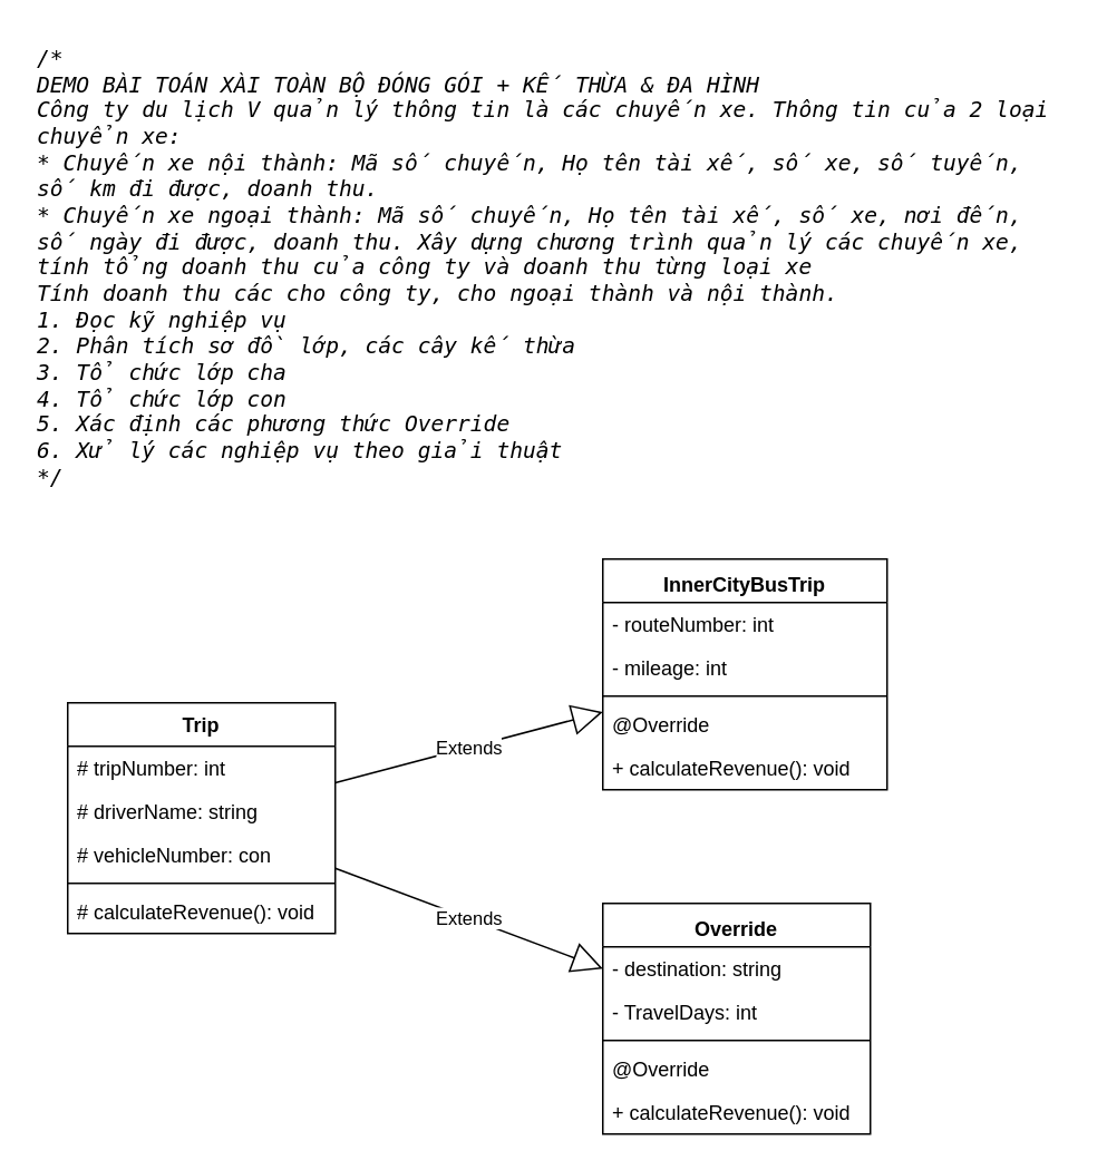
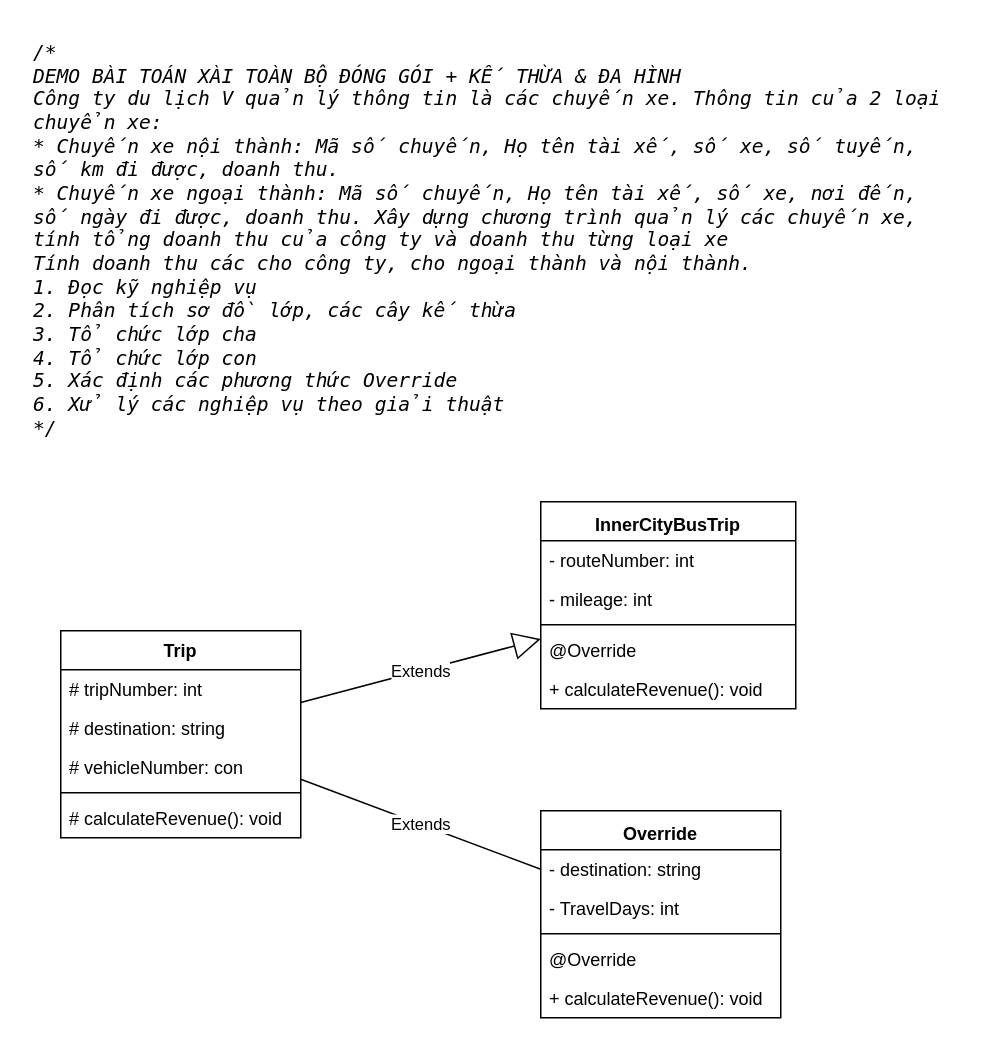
  <mxCell id="0" />
  <mxCell id="1" parent="0" />
  <mxCell id="2" value="&lt;div style=&quot;background-color: rgb(255, 255, 255); font-family: &amp;quot;JetBrains Mono&amp;quot;, monospace; font-size: 9.8pt;&quot;&gt;&lt;span style=&quot;font-style: italic;&quot;&gt;/*&lt;br&gt;&lt;/span&gt;&lt;span style=&quot;font-style: italic;&quot;&gt;DEMO BÀI TOÁN XÀI TOÀN BỘ ĐÓNG GÓI + KẾ THỪA &amp;amp; ĐA HÌNH&lt;br&gt;&lt;/span&gt;&lt;span style=&quot;font-style: italic;&quot;&gt;        Công ty du lịch V quản lý thông tin là các chuyến xe. Thông tin của 2 loại chuyển xe:&lt;br&gt;&lt;/span&gt;&lt;span style=&quot;font-style: italic;&quot;&gt;        * Chuyến xe nội thành: Mã số chuyến, Họ tên tài xế, số xe, số tuyến, số km đi được, doanh thu.&lt;br&gt;&lt;/span&gt;&lt;span style=&quot;font-style: italic;&quot;&gt;        * Chuyến xe ngoại thành: Mã số chuyến, Họ tên tài xế, số xe, nơi đến, số ngày đi được, doanh thu. Xây dựng chương trình quản lý các chuyến xe, tính tổng doanh thu của công ty và doanh thu từng loại xe&lt;br&gt;&lt;/span&gt;&lt;span style=&quot;font-style: italic;&quot;&gt;        Tính doanh thu các cho công ty, cho ngoại thành và nội thành.&lt;br&gt;&lt;/span&gt;&lt;span style=&quot;font-style: italic;&quot;&gt;        1. Đọc kỹ nghiệp vụ&lt;br&gt;&lt;/span&gt;&lt;span style=&quot;font-style: italic;&quot;&gt;        2. Phân tích sơ đồ lớp, các cây kế thừa&lt;br&gt;3. Tổ chức lớp cha&lt;br&gt;&lt;/span&gt;&lt;span style=&quot;font-style: italic;&quot;&gt;        4. Tổ chức lớp con&lt;/span&gt;&lt;span style=&quot;font-style: italic;&quot;&gt;&lt;br&gt;&lt;/span&gt;&lt;span style=&quot;font-style: italic;&quot;&gt;        5. Xác định các phương thức Override &lt;br&gt;6. Xử lý các nghiệp vụ theo giải thuật&lt;br&gt;&lt;/span&gt;&lt;span style=&quot;font-style: italic;&quot;&gt;*/&lt;/span&gt;&lt;/div&gt;" style="text;whiteSpace=wrap;html=1;strokeColor=none;fontColor=#000000;" vertex="1" parent="1"><mxGeometry x="20" y="20" width="620" height="260" as="geometry" /></mxCell>
  <mxCell id="3" value="Trip" style="swimlane;fontStyle=1;align=center;verticalAlign=top;childLayout=stackLayout;horizontal=1;startSize=26;horizontalStack=0;resizeParent=1;resizeParentMax=0;resizeLast=0;collapsible=1;marginBottom=0;whiteSpace=wrap;html=1;" vertex="1" parent="1"><mxGeometry x="40" y="420" width="160" height="138" as="geometry" /></mxCell>
  <mxCell id="4" value="# tripNumber: int" style="text;strokeColor=none;fillColor=none;align=left;verticalAlign=top;spacingLeft=4;spacingRight=4;overflow=hidden;rotatable=0;points=[[0,0.5],[1,0.5]];portConstraint=eastwest;whiteSpace=wrap;html=1;" vertex="1" parent="3"><mxGeometry y="26" width="160" height="26" as="geometry" /></mxCell>
- <mxCell id="5" value="# driverName: string" style="text;strokeColor=none;fillColor=none;align=left;verticalAlign=top;spacingLeft=4;spacingRight=4;overflow=hidden;rotatable=0;points=[[0,0.5],[1,0.5]];portConstraint=eastwest;whiteSpace=wrap;html=1;" vertex="1" parent="3"><mxGeometry y="52" width="160" height="26" as="geometry" /></mxCell>
+ <mxCell id="5" value="# destination: string" style="text;strokeColor=none;fillColor=none;align=left;verticalAlign=top;spacingLeft=4;spacingRight=4;overflow=hidden;rotatable=0;points=[[0,0.5],[1,0.5]];portConstraint=eastwest;whiteSpace=wrap;html=1;" vertex="1" parent="3"><mxGeometry y="52" width="160" height="26" as="geometry" /></mxCell>
  <mxCell id="6" value="# vehicleNumber: con" style="text;strokeColor=none;fillColor=none;align=left;verticalAlign=top;spacingLeft=4;spacingRight=4;overflow=hidden;rotatable=0;points=[[0,0.5],[1,0.5]];portConstraint=eastwest;whiteSpace=wrap;html=1;" vertex="1" parent="3"><mxGeometry y="78" width="160" height="26" as="geometry" /></mxCell>
  <mxCell id="7" value="" style="line;strokeWidth=1;fillColor=none;align=left;verticalAlign=middle;spacingTop=-1;spacingLeft=3;spacingRight=3;rotatable=0;labelPosition=right;points=[];portConstraint=eastwest;strokeColor=inherit;" vertex="1" parent="3"><mxGeometry y="104" width="160" height="8" as="geometry" /></mxCell>
  <mxCell id="8" value="# calculateRevenue(): void" style="text;strokeColor=none;fillColor=none;align=left;verticalAlign=top;spacingLeft=4;spacingRight=4;overflow=hidden;rotatable=0;points=[[0,0.5],[1,0.5]];portConstraint=eastwest;whiteSpace=wrap;html=1;" vertex="1" parent="3"><mxGeometry y="112" width="160" height="26" as="geometry" /></mxCell>
  <mxCell id="9" value="InnerCityBusTrip&lt;span style=&quot;color: rgb(255, 255, 255); font-family: &amp;quot;Söhne Mono&amp;quot;, Monaco, &amp;quot;Andale Mono&amp;quot;, &amp;quot;Ubuntu Mono&amp;quot;, monospace; font-size: 14px; font-weight: 400; text-align: left; background-color: rgb(0, 0, 0);&quot;&gt; &lt;/span&gt;" style="swimlane;fontStyle=1;align=center;verticalAlign=top;childLayout=stackLayout;horizontal=1;startSize=26;horizontalStack=0;resizeParent=1;resizeParentMax=0;resizeLast=0;collapsible=1;marginBottom=0;whiteSpace=wrap;html=1;" vertex="1" parent="1"><mxGeometry x="360" y="334" width="170" height="138" as="geometry" /></mxCell>
  <mxCell id="10" value="- routeNumber: int" style="text;strokeColor=none;fillColor=none;align=left;verticalAlign=top;spacingLeft=4;spacingRight=4;overflow=hidden;rotatable=0;points=[[0,0.5],[1,0.5]];portConstraint=eastwest;whiteSpace=wrap;html=1;" vertex="1" parent="9"><mxGeometry y="26" width="170" height="26" as="geometry" /></mxCell>
  <mxCell id="11" value="- mileage: int" style="text;strokeColor=none;fillColor=none;align=left;verticalAlign=top;spacingLeft=4;spacingRight=4;overflow=hidden;rotatable=0;points=[[0,0.5],[1,0.5]];portConstraint=eastwest;whiteSpace=wrap;html=1;" vertex="1" parent="9"><mxGeometry y="52" width="170" height="26" as="geometry" /></mxCell>
  <mxCell id="12" value="" style="line;strokeWidth=1;fillColor=none;align=left;verticalAlign=middle;spacingTop=-1;spacingLeft=3;spacingRight=3;rotatable=0;labelPosition=right;points=[];portConstraint=eastwest;strokeColor=inherit;" vertex="1" parent="9"><mxGeometry y="78" width="170" height="8" as="geometry" /></mxCell>
  <mxCell id="13" value="@Override" style="text;strokeColor=none;fillColor=none;align=left;verticalAlign=top;spacingLeft=4;spacingRight=4;overflow=hidden;rotatable=0;points=[[0,0.5],[1,0.5]];portConstraint=eastwest;whiteSpace=wrap;html=1;" vertex="1" parent="9"><mxGeometry y="86" width="170" height="26" as="geometry" /></mxCell>
  <mxCell id="14" value="+&amp;nbsp;calculateRevenue(): void" style="text;strokeColor=none;fillColor=none;align=left;verticalAlign=top;spacingLeft=4;spacingRight=4;overflow=hidden;rotatable=0;points=[[0,0.5],[1,0.5]];portConstraint=eastwest;whiteSpace=wrap;html=1;" vertex="1" parent="9"><mxGeometry y="112" width="170" height="26" as="geometry" /></mxCell>
  <mxCell id="15" value="Extends" style="endArrow=block;endSize=16;endFill=0;html=1;rounded=0;" edge="1" parent="1" source="3" target="9"><mxGeometry x="0.005" width="160" relative="1" as="geometry"><mxPoint x="190" y="450" as="sourcePoint" /><mxPoint x="350" y="450" as="targetPoint" /><mxPoint as="offset" /></mxGeometry></mxCell>
  <mxCell id="16" value="Override&lt;span style=&quot;color: rgb(255, 255, 255); font-family: &amp;quot;Söhne Mono&amp;quot;, Monaco, &amp;quot;Andale Mono&amp;quot;, &amp;quot;Ubuntu Mono&amp;quot;, monospace; font-size: 14px; font-weight: 400; text-align: left; background-color: rgb(0, 0, 0);&quot;&gt; &lt;/span&gt;" style="swimlane;fontStyle=1;align=center;verticalAlign=top;childLayout=stackLayout;horizontal=1;startSize=26;horizontalStack=0;resizeParent=1;resizeParentMax=0;resizeLast=0;collapsible=1;marginBottom=0;whiteSpace=wrap;html=1;" vertex="1" parent="1"><mxGeometry x="360" y="540" width="160" height="138" as="geometry" /></mxCell>
  <mxCell id="17" value="- destination: string" style="text;strokeColor=none;fillColor=none;align=left;verticalAlign=top;spacingLeft=4;spacingRight=4;overflow=hidden;rotatable=0;points=[[0,0.5],[1,0.5]];portConstraint=eastwest;whiteSpace=wrap;html=1;" vertex="1" parent="16"><mxGeometry y="26" width="160" height="26" as="geometry" /></mxCell>
  <mxCell id="18" value="- TravelDays: int" style="text;strokeColor=none;fillColor=none;align=left;verticalAlign=top;spacingLeft=4;spacingRight=4;overflow=hidden;rotatable=0;points=[[0,0.5],[1,0.5]];portConstraint=eastwest;whiteSpace=wrap;html=1;" vertex="1" parent="16"><mxGeometry y="52" width="160" height="26" as="geometry" /></mxCell>
  <mxCell id="19" value="" style="line;strokeWidth=1;fillColor=none;align=left;verticalAlign=middle;spacingTop=-1;spacingLeft=3;spacingRight=3;rotatable=0;labelPosition=right;points=[];portConstraint=eastwest;strokeColor=inherit;" vertex="1" parent="16"><mxGeometry y="78" width="160" height="8" as="geometry" /></mxCell>
  <mxCell id="20" value="@Override" style="text;strokeColor=none;fillColor=none;align=left;verticalAlign=top;spacingLeft=4;spacingRight=4;overflow=hidden;rotatable=0;points=[[0,0.5],[1,0.5]];portConstraint=eastwest;whiteSpace=wrap;html=1;" vertex="1" parent="16"><mxGeometry y="86" width="160" height="26" as="geometry" /></mxCell>
  <mxCell id="21" value="+&amp;nbsp;calculateRevenue(): void" style="text;strokeColor=none;fillColor=none;align=left;verticalAlign=top;spacingLeft=4;spacingRight=4;overflow=hidden;rotatable=0;points=[[0,0.5],[1,0.5]];portConstraint=eastwest;whiteSpace=wrap;html=1;" vertex="1" parent="16"><mxGeometry y="112" width="160" height="26" as="geometry" /></mxCell>
- <mxCell id="22" value="Extends" style="endArrow=block;endSize=16;endFill=0;html=1;rounded=0;" edge="1" parent="1" source="3" target="16"><mxGeometry width="160" relative="1" as="geometry"><mxPoint x="180" y="480" as="sourcePoint" /><mxPoint x="340" y="480" as="targetPoint" /></mxGeometry></mxCell>
+ <mxCell id="22" value="Extends" style="endArrow=none;endSize=16;endFill=0;html=1;rounded=0;" edge="1" parent="1" source="3" target="16"><mxGeometry width="160" relative="1" as="geometry"><mxPoint x="180" y="480" as="sourcePoint" /><mxPoint x="340" y="480" as="targetPoint" /></mxGeometry></mxCell>
